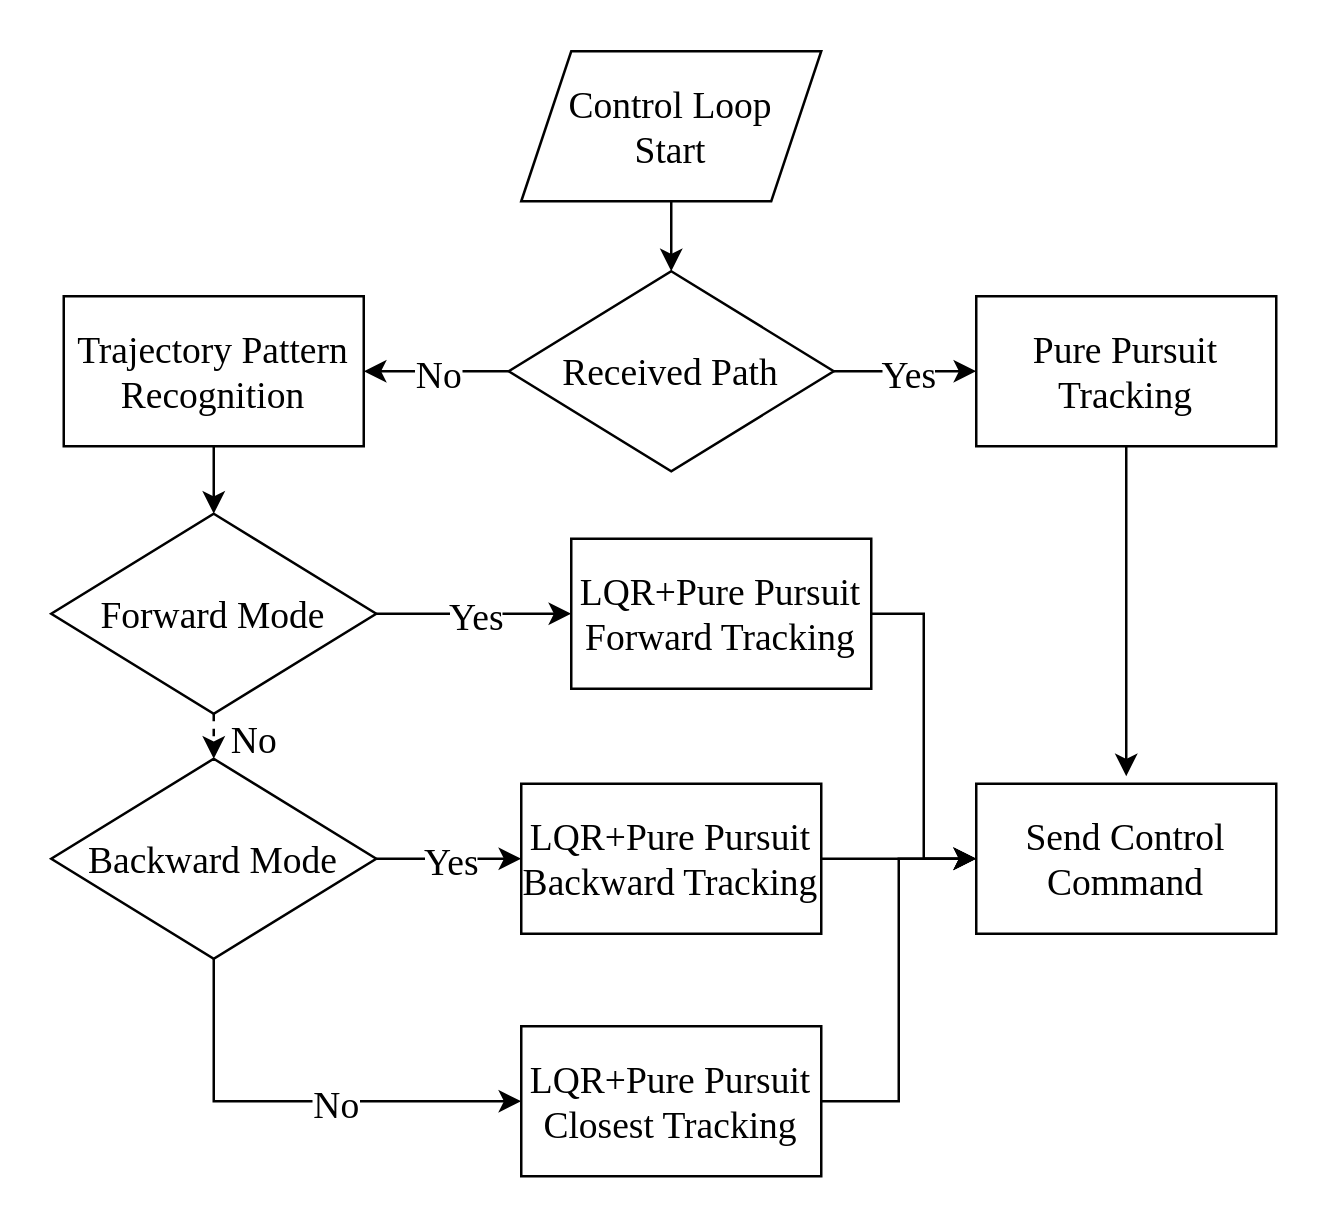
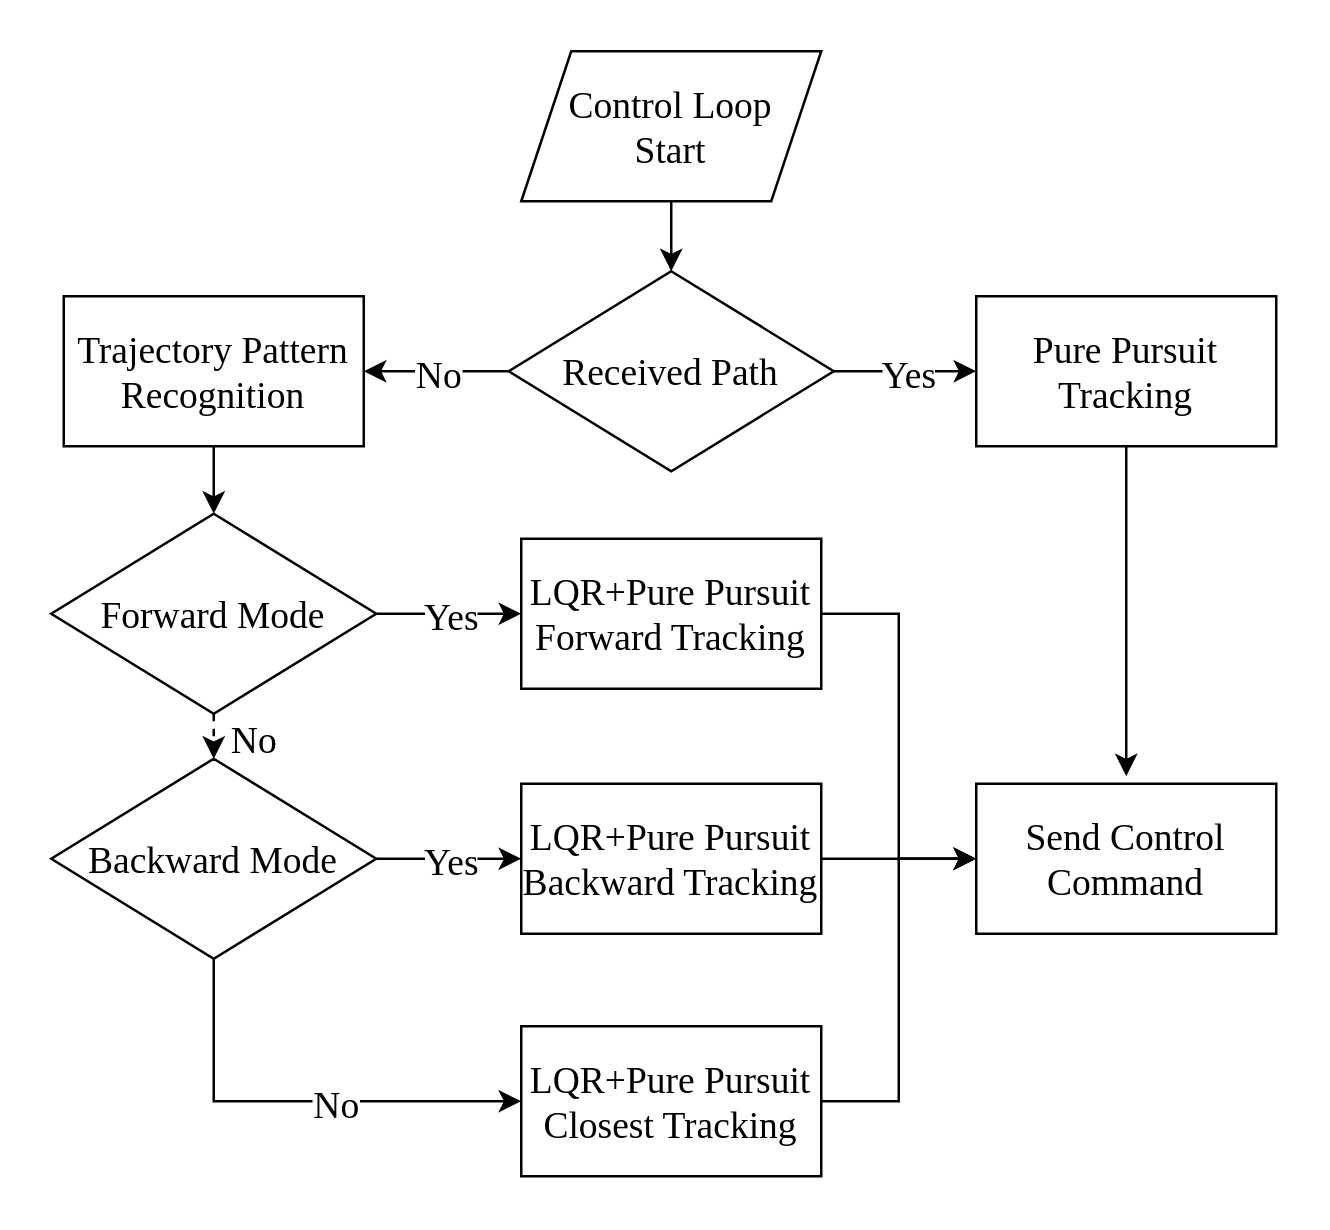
  <mxCell id="0" />
  <mxCell id="1" parent="0" />
  <mxCell id="2" value="&lt;font style=&quot;font-size: 15px;&quot; face=&quot;Times New Roman&quot;&gt;Control Loop&lt;/font&gt;&lt;div&gt;&lt;font style=&quot;font-size: 15px;&quot; face=&quot;Times New Roman&quot;&gt;Start&lt;/font&gt;&lt;/div&gt;" style="shape=parallelogram;perimeter=parallelogramPerimeter;whiteSpace=wrap;html=1;fixedSize=1;" vertex="1" parent="1"><mxGeometry x="208" y="20" width="120" height="60" as="geometry" /></mxCell>
  <mxCell id="3" value="&lt;font face=&quot;Times New Roman&quot; style=&quot;font-size: 15px;&quot;&gt;Received Path&lt;/font&gt;" style="rhombus;whiteSpace=wrap;html=1;" vertex="1" parent="1"><mxGeometry x="203" y="108" width="130" height="80" as="geometry" /></mxCell>
  <mxCell id="4" value="&lt;font style=&quot;font-size: 15px;&quot; face=&quot;Times New Roman&quot;&gt;Pure Pursuit&lt;/font&gt;&lt;div&gt;&lt;font style=&quot;font-size: 15px;&quot; face=&quot;Times New Roman&quot;&gt;Tracking&lt;/font&gt;&lt;/div&gt;" style="rounded=0;whiteSpace=wrap;html=1;" vertex="1" parent="1"><mxGeometry x="390" y="118" width="120" height="60" as="geometry" /></mxCell>
  <mxCell id="5" value="&lt;font face=&quot;Times New Roman&quot; style=&quot;font-size: 15px;&quot;&gt;Forward Mode&lt;/font&gt;" style="rhombus;whiteSpace=wrap;html=1;" vertex="1" parent="1"><mxGeometry x="20" y="205" width="130" height="80" as="geometry" /></mxCell>
  <mxCell id="6" value="&lt;font style=&quot;font-size: 15px;&quot; face=&quot;Times New Roman&quot;&gt;Trajectory Pattern&lt;/font&gt;&lt;div&gt;&lt;font style=&quot;font-size: 15px;&quot; face=&quot;Times New Roman&quot;&gt;Recognition&lt;/font&gt;&lt;/div&gt;" style="rounded=0;whiteSpace=wrap;html=1;" vertex="1" parent="1"><mxGeometry x="25" y="118" width="120" height="60" as="geometry" /></mxCell>
  <mxCell id="7" style="edgeStyle=orthogonalEdgeStyle;rounded=0;orthogonalLoop=1;jettySize=auto;html=1;entryX=0;entryY=0.5;entryDx=0;entryDy=0;" edge="1" parent="1" source="8" target="17"><mxGeometry relative="1" as="geometry" /></mxCell>
- <mxCell id="8" value="&lt;font style=&quot;font-size: 15px;&quot; face=&quot;Times New Roman&quot;&gt;LQR+Pure Pursuit Forward Tracking&lt;/font&gt;" style="rounded=0;whiteSpace=wrap;html=1;" vertex="1" parent="1"><mxGeometry x="228" y="215" width="120" height="60" as="geometry" /></mxCell>
+ <mxCell id="8" value="&lt;font style=&quot;font-size: 15px;&quot; face=&quot;Times New Roman&quot;&gt;LQR+Pure Pursuit Forward Tracking&lt;/font&gt;" style="rounded=0;whiteSpace=wrap;html=1;" vertex="1" parent="1"><mxGeometry x="208" y="215" width="120" height="60" as="geometry" /></mxCell>
  <mxCell id="9" value="&lt;font face=&quot;Times New Roman&quot; style=&quot;font-size: 15px;&quot;&gt;Backward Mode&lt;/font&gt;" style="rhombus;whiteSpace=wrap;html=1;" vertex="1" parent="1"><mxGeometry x="20" y="303" width="130" height="80" as="geometry" /></mxCell>
  <mxCell id="10" value="" style="edgeStyle=orthogonalEdgeStyle;rounded=0;orthogonalLoop=1;jettySize=auto;html=1;" edge="1" parent="1" source="11" target="17"><mxGeometry relative="1" as="geometry" /></mxCell>
  <mxCell id="11" value="&lt;font style=&quot;font-size: 15px;&quot; face=&quot;Times New Roman&quot;&gt;LQR+Pure Pursuit Backward Tracking&lt;/font&gt;" style="rounded=0;whiteSpace=wrap;html=1;" vertex="1" parent="1"><mxGeometry x="208" y="313" width="120" height="60" as="geometry" /></mxCell>
  <mxCell id="12" style="edgeStyle=orthogonalEdgeStyle;rounded=0;orthogonalLoop=1;jettySize=auto;html=1;entryX=0;entryY=0.5;entryDx=0;entryDy=0;" edge="1" parent="1" source="13" target="17"><mxGeometry relative="1" as="geometry" /></mxCell>
  <mxCell id="13" value="&lt;font style=&quot;font-size: 15px;&quot; face=&quot;Times New Roman&quot;&gt;LQR+Pure Pursuit Closest Tracking&lt;/font&gt;" style="rounded=0;whiteSpace=wrap;html=1;" vertex="1" parent="1"><mxGeometry x="208" y="410" width="120" height="60" as="geometry" /></mxCell>
  <mxCell id="14" value="" style="endArrow=classic;html=1;rounded=0;exitX=0.5;exitY=1;exitDx=0;exitDy=0;entryX=0.5;entryY=0;entryDx=0;entryDy=0;" edge="1" parent="1" source="2" target="3"><mxGeometry width="50" height="50" relative="1" as="geometry"><mxPoint x="260" y="290" as="sourcePoint" /><mxPoint x="310" y="240" as="targetPoint" /></mxGeometry></mxCell>
  <mxCell id="15" value="" style="endArrow=classic;html=1;rounded=0;exitX=1;exitY=0.5;exitDx=0;exitDy=0;entryX=0;entryY=0.5;entryDx=0;entryDy=0;" edge="1" parent="1" source="3" target="4"><mxGeometry relative="1" as="geometry"><mxPoint x="420" y="260" as="sourcePoint" /><mxPoint x="520" y="260" as="targetPoint" /></mxGeometry></mxCell>
  <mxCell id="16" value="&lt;font style=&quot;font-size: 15px;&quot; face=&quot;Times New Roman&quot;&gt;Yes&lt;/font&gt;" style="edgeLabel;resizable=0;html=1;;align=center;verticalAlign=middle;" connectable="0" vertex="1" parent="15"><mxGeometry relative="1" as="geometry" /></mxCell>
  <mxCell id="17" value="&lt;font face=&quot;Times New Roman&quot;&gt;&lt;span style=&quot;font-size: 15px;&quot;&gt;Send Control&lt;/span&gt;&lt;/font&gt;&lt;div&gt;&lt;font face=&quot;Times New Roman&quot;&gt;&lt;span style=&quot;font-size: 15px;&quot;&gt;Command&lt;/span&gt;&lt;/font&gt;&lt;/div&gt;" style="rounded=0;whiteSpace=wrap;html=1;" vertex="1" parent="1"><mxGeometry x="390" y="313" width="120" height="60" as="geometry" /></mxCell>
  <mxCell id="18" value="" style="endArrow=classic;html=1;rounded=0;exitX=0;exitY=0.5;exitDx=0;exitDy=0;entryX=1;entryY=0.5;entryDx=0;entryDy=0;" edge="1" parent="1" source="3" target="6"><mxGeometry relative="1" as="geometry"><mxPoint x="-60" y="20" as="sourcePoint" /><mxPoint x="40" y="20" as="targetPoint" /></mxGeometry></mxCell>
  <mxCell id="19" value="&lt;font style=&quot;font-size: 15px;&quot; face=&quot;Times New Roman&quot;&gt;No&lt;/font&gt;" style="edgeLabel;resizable=0;html=1;;align=center;verticalAlign=middle;" connectable="0" vertex="1" parent="18"><mxGeometry relative="1" as="geometry" /></mxCell>
  <mxCell id="20" value="" style="endArrow=classic;html=1;rounded=0;exitX=0.5;exitY=1;exitDx=0;exitDy=0;" edge="1" parent="1" source="4"><mxGeometry width="50" height="50" relative="1" as="geometry"><mxPoint x="530" y="250" as="sourcePoint" /><mxPoint x="450" y="310" as="targetPoint" /></mxGeometry></mxCell>
  <mxCell id="21" value="" style="endArrow=classic;html=1;rounded=0;exitX=0.5;exitY=1;exitDx=0;exitDy=0;entryX=0.5;entryY=0;entryDx=0;entryDy=0;" edge="1" parent="1" source="6" target="5"><mxGeometry width="50" height="50" relative="1" as="geometry"><mxPoint x="-40" y="270" as="sourcePoint" /><mxPoint x="10" y="220" as="targetPoint" /></mxGeometry></mxCell>
  <mxCell id="22" value="" style="endArrow=classic;html=1;rounded=0;exitX=1;exitY=0.5;exitDx=0;exitDy=0;entryX=0;entryY=0.5;entryDx=0;entryDy=0;" edge="1" parent="1" source="5" target="8"><mxGeometry relative="1" as="geometry"><mxPoint x="-90" y="290" as="sourcePoint" /><mxPoint x="10" y="290" as="targetPoint" /></mxGeometry></mxCell>
  <mxCell id="23" value="&lt;font style=&quot;font-size: 15px;&quot; face=&quot;Times New Roman&quot;&gt;Yes&lt;/font&gt;" style="edgeLabel;resizable=0;html=1;;align=center;verticalAlign=middle;" connectable="0" vertex="1" parent="22"><mxGeometry relative="1" as="geometry" /></mxCell>
  <mxCell id="24" value="" style="endArrow=classic;html=1;rounded=0;exitX=0.5;exitY=1;exitDx=0;exitDy=0;entryX=0.5;entryY=0;entryDx=0;entryDy=0;dashed=1;" edge="1" parent="1" source="5" target="9"><mxGeometry relative="1" as="geometry"><mxPoint x="-90" y="290" as="sourcePoint" /><mxPoint x="10" y="290" as="targetPoint" /></mxGeometry></mxCell>
  <mxCell id="25" value="&lt;font face=&quot;Times New Roman&quot; style=&quot;font-size: 15px;&quot;&gt;No&lt;/font&gt;" style="edgeLabel;resizable=0;html=1;;align=center;verticalAlign=middle;" connectable="0" vertex="1" parent="24"><mxGeometry relative="1" as="geometry"><mxPoint x="15" as="offset" /></mxGeometry></mxCell>
  <mxCell id="26" value="" style="endArrow=classic;html=1;rounded=0;exitX=1;exitY=0.5;exitDx=0;exitDy=0;entryX=0;entryY=0.5;entryDx=0;entryDy=0;" edge="1" parent="1" source="9" target="11"><mxGeometry relative="1" as="geometry"><mxPoint x="160" y="255" as="sourcePoint" /><mxPoint x="218" y="255" as="targetPoint" /></mxGeometry></mxCell>
  <mxCell id="27" value="&lt;font style=&quot;font-size: 15px;&quot; face=&quot;Times New Roman&quot;&gt;Yes&lt;/font&gt;" style="edgeLabel;resizable=0;html=1;;align=center;verticalAlign=middle;" connectable="0" vertex="1" parent="26"><mxGeometry relative="1" as="geometry" /></mxCell>
  <mxCell id="28" value="" style="endArrow=classic;html=1;rounded=0;exitX=0.5;exitY=1;exitDx=0;exitDy=0;entryX=0;entryY=0.5;entryDx=0;entryDy=0;" edge="1" parent="1" source="9" target="13"><mxGeometry relative="1" as="geometry"><mxPoint x="95" y="295" as="sourcePoint" /><mxPoint x="95" y="313" as="targetPoint" /><Array as="points"><mxPoint x="85" y="440" /></Array></mxGeometry></mxCell>
  <mxCell id="29" value="&lt;font face=&quot;Times New Roman&quot; style=&quot;font-size: 15px;&quot;&gt;No&lt;/font&gt;" style="edgeLabel;resizable=0;html=1;;align=center;verticalAlign=middle;" connectable="0" vertex="1" parent="28"><mxGeometry relative="1" as="geometry"><mxPoint x="15" as="offset" /></mxGeometry></mxCell>
